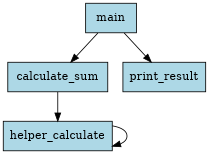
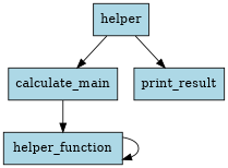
  digraph {
    node [fillcolor=lightblue shape=box style=filled]
-   main
-   calculate_sum
+   main [label=helper]
+   calculate_sum [label=calculate_main]
    print_result
-   helper_function [label=helper_calculate]
+   helper_function
    main -> calculate_sum
    main -> print_result
    calculate_sum -> helper_function
    helper_function -> helper_function
  }
